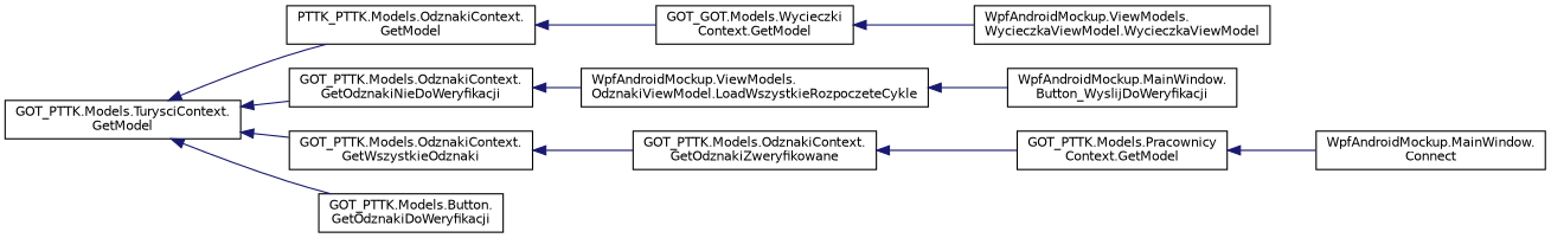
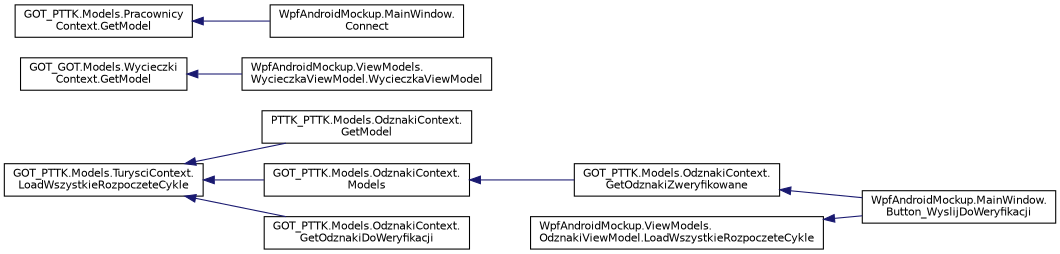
  digraph {
    rankdir=LR
    node [color=black fillcolor=white fontname=Helvetica fontsize=10 shape=record style=filled]
    edge [color=midnightblue dir=back fontname=Helvetica fontsize=10 labelfontname=Helvetica labelfontsize=10 style=solid]
-   n1 [height=0.2 label="GOT_PTTK.Models.TurysciContext.\lGetModel" width=0.4]
+   n1 [height=0.2 label="GOT_PTTK.Models.TurysciContext.\lLoadWszystkieRozpoczeteCykle" width=0.4]
    n2 [height=0.2 label="PTTK_PTTK.Models.OdznakiContext.\lGetModel" width=0.4]
-   n3 [height=0.2 label="GOT_PTTK.Models.OdznakiContext.\lGetOdznakiNieDoWeryfikacji" width=0.4]
-   n4 [height=0.2 label="GOT_PTTK.Models.OdznakiContext.\lGetWszystkieOdznaki" width=0.4]
-   n5 [height=0.2 label="GOT_PTTK.Models.Button.\lGetOdznakiDoWeryfikacji" width=0.4]
+   n4 [height=0.2 label="GOT_PTTK.Models.OdznakiContext.\lModels" width=0.4]
+   n5 [height=0.2 label="GOT_PTTK.Models.OdznakiContext.\lGetOdznakiDoWeryfikacji" width=0.4]
    n6 [height=0.2 label="GOT_GOT.Models.Wycieczki\lContext.GetModel" width=0.4]
    n7 [height=0.2 label="WpfAndroidMockup.ViewModels.\lOdznakiViewModel.LoadWszystkieRozpoczeteCykle" width=0.4]
    n8 [height=0.2 label="GOT_PTTK.Models.OdznakiContext.\lGetOdznakiZweryfikowane" width=0.4]
    n9 [height=0.2 label="GOT_PTTK.Models.Pracownicy\lContext.GetModel" width=0.4]
    n10 [height=0.2 label="WpfAndroidMockup.ViewModels.\lWycieczkaViewModel.WycieczkaViewModel" width=0.4]
    n11 [height=0.2 label="WpfAndroidMockup.MainWindow.\lButton_WyslijDoWeryfikacji" width=0.4]
    n12 [height=0.2 label="WpfAndroidMockup.MainWindow.\lConnect" width=0.4]
    n1 -> n2
-   n1 -> n3
    n1 -> n4
    n1 -> n5
-   n2 -> n6
-   n3 -> n7
    n4 -> n8
    n6 -> n10
    n7 -> n11
-   n8 -> n9
+   n8 -> n11
    n9 -> n12
  }
